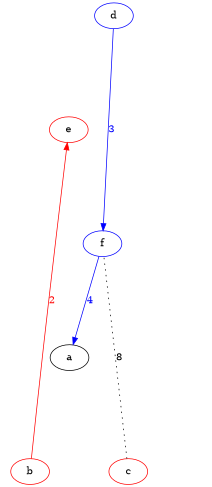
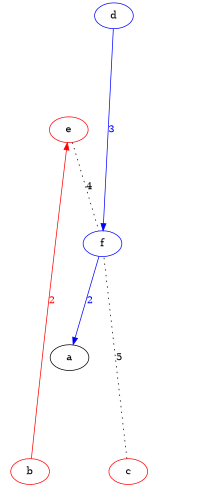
  digraph {
    ranksep=1.5
    root=c
    node [color=red]
    edge [arrowhead=none style=invis]
    d [color=blue]
    b
    e
    a [color=""]
    c
    f [color=blue]
    d -> e [label=4]
    d -> f [color=blue fontcolor=blue label=3 arrowhead="" style=""]
    b -> d [label=4]
    b -> e [color=red fontcolor=red label=2 arrowhead="" style=""]
+   e -> f [label=4 style=dotted]
    a -> d [label=4]
    a -> b [label=3]
    a -> e [label=2]
    a -> c [label=3]
    c -> d [label=4]
    c -> e [label=4]
-   c -> f [label=8 style=dotted]
-   f -> a [color=blue fontcolor=blue label=4 arrowhead="" style=""]
+   c -> f [label=5 style=dotted]
+   f -> a [color=blue fontcolor=blue label=2 arrowhead="" style=""]
  }
